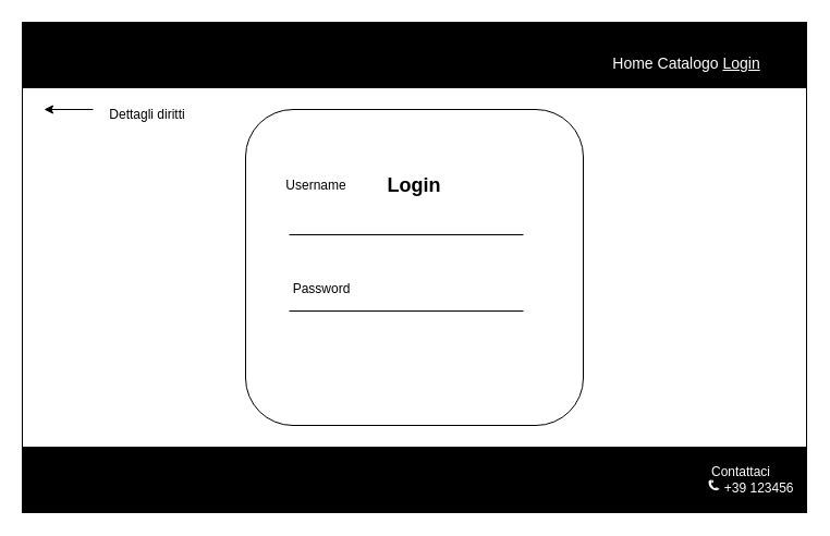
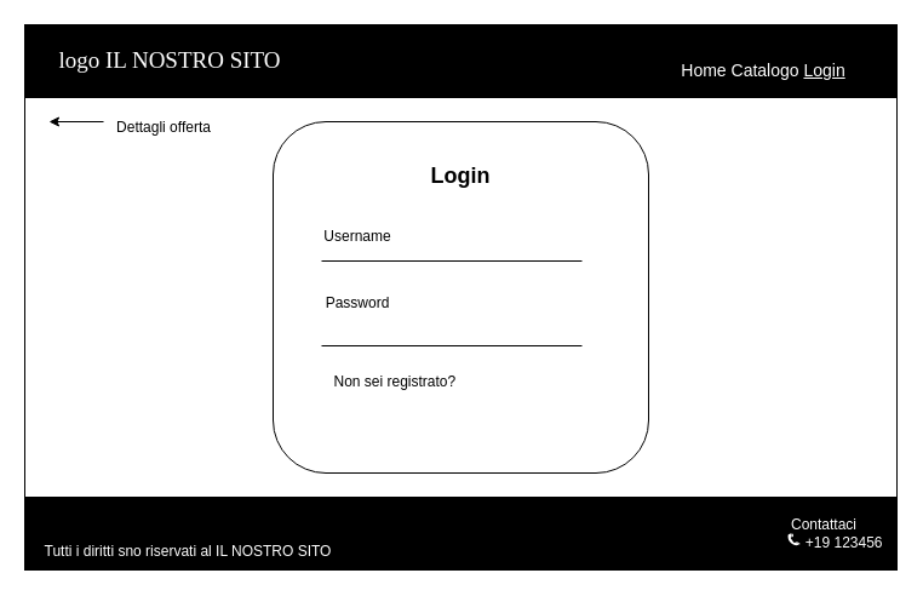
  <mxCell id="0" />
  <mxCell id="1" parent="0" />
  <mxCell id="2" value="" style="rounded=0;whiteSpace=wrap;html=1;" vertex="1" parent="1"><mxGeometry x="20" y="20" width="720" height="450" as="geometry" /></mxCell>
  <mxCell id="3" value="" style="rounded=0;whiteSpace=wrap;html=1;fillColor=#000000;" vertex="1" parent="1"><mxGeometry x="20" y="20" width="720" height="60" as="geometry" /></mxCell>
+ <mxCell id="4" value="logo IL NOSTRO SITO" style="text;html=1;strokeColor=none;fillColor=none;align=center;verticalAlign=middle;whiteSpace=wrap;rounded=0;fontColor=#FFFFFF;fontSize=19;fontStyle=0;fontFamily=Verdana;" vertex="1" parent="1"><mxGeometry x="30" y="27.5" width="220" height="45" as="geometry" /></mxCell>
  <mxCell id="5" value="Home Catalogo &lt;u&gt;Login&lt;/u&gt;" style="text;html=1;strokeColor=none;fillColor=none;align=center;verticalAlign=middle;whiteSpace=wrap;rounded=0;fontColor=#FFFFFF;fontSize=14;" vertex="1" parent="1"><mxGeometry x="540" y="42.5" width="180" height="30" as="geometry" /></mxCell>
  <mxCell id="6" value="&#10;&#10;&#10;" style="rounded=0;whiteSpace=wrap;html=1;fillColor=#000000;" vertex="1" parent="1"><mxGeometry x="20" y="410" width="720" height="60" as="geometry" /></mxCell>
- <mxCell id="8" value="Contattaci&lt;br&gt;&amp;nbsp; &amp;nbsp; &amp;nbsp; &amp;nbsp; &amp;nbsp; +39 123456" style="text;html=1;strokeColor=none;fillColor=none;align=center;verticalAlign=middle;whiteSpace=wrap;rounded=0;fontColor=#FFFFFF;" vertex="1" parent="1"><mxGeometry x="630" y="410" width="100" height="60" as="geometry" /></mxCell>
+ <mxCell id="7" value="Tutti i diritti sno riservati al IL NOSTRO SITO" style="text;html=1;strokeColor=none;fillColor=none;align=center;verticalAlign=middle;whiteSpace=wrap;rounded=0;fontColor=#FFFFFF;" vertex="1" parent="1"><mxGeometry x="20" y="440" width="270" height="30" as="geometry" /></mxCell>
+ <mxCell id="8" value="Contattaci&lt;br&gt;&amp;nbsp; &amp;nbsp; &amp;nbsp; &amp;nbsp; &amp;nbsp; +19 123456" style="text;html=1;strokeColor=none;fillColor=none;align=center;verticalAlign=middle;whiteSpace=wrap;rounded=0;fontColor=#FFFFFF;" vertex="1" parent="1"><mxGeometry x="630" y="410" width="100" height="60" as="geometry" /></mxCell>
  <mxCell id="9" value="" style="shape=mxgraph.signs.tech.telephone_3;html=1;pointerEvents=1;fillColor=#FFFFFF;strokeColor=none;verticalLabelPosition=bottom;verticalAlign=top;align=center;sketch=0;fontColor=#FFFFFF;" vertex="1" parent="1"><mxGeometry x="650" y="440" width="10" height="10" as="geometry" /></mxCell>
  <mxCell id="10" style="edgeStyle=orthogonalEdgeStyle;rounded=0;orthogonalLoop=1;jettySize=auto;html=1;exitX=0.5;exitY=1;exitDx=0;exitDy=0;" edge="1" parent="1" source="2" target="2"><mxGeometry relative="1" as="geometry" /></mxCell>
  <mxCell id="11" value="" style="rounded=1;whiteSpace=wrap;html=1;" vertex="1" parent="1"><mxGeometry x="225" y="100" width="310" height="290" as="geometry" /></mxCell>
- <mxCell id="12" value="Login" style="text;html=1;strokeColor=none;fillColor=none;align=center;verticalAlign=middle;whiteSpace=wrap;rounded=0;fontStyle=1;fontSize=18;" vertex="1" parent="1"><mxGeometry x="335" y="145" width="90" height="50" as="geometry" /></mxCell>
+ <mxCell id="12" value="Login" style="text;html=1;strokeColor=none;fillColor=none;align=center;verticalAlign=middle;whiteSpace=wrap;rounded=0;fontStyle=1;fontSize=18;" vertex="1" parent="1"><mxGeometry x="335" y="120" width="90" height="50" as="geometry" /></mxCell>
  <mxCell id="13" value="" style="line;strokeWidth=1;rotatable=0;dashed=0;labelPosition=right;align=left;verticalAlign=middle;spacingTop=0;spacingLeft=6;points=[];portConstraint=eastwest;" vertex="1" parent="1"><mxGeometry x="265" y="210" width="215" height="10" as="geometry" /></mxCell>
  <mxCell id="14" value="" style="line;strokeWidth=1;rotatable=0;dashed=0;labelPosition=right;align=left;verticalAlign=middle;spacingTop=0;spacingLeft=6;points=[];portConstraint=eastwest;" vertex="1" parent="1"><mxGeometry x="265" y="280" width="215" height="10" as="geometry" /></mxCell>
- <mxCell id="15" value="Username" style="text;html=1;strokeColor=none;fillColor=none;align=center;verticalAlign=middle;whiteSpace=wrap;rounded=0;" vertex="1" parent="1"><mxGeometry x="260" y="155" width="60" height="30" as="geometry" /></mxCell>
- <mxCell id="16" value="Password" style="text;html=1;strokeColor=none;fillColor=none;align=center;verticalAlign=middle;whiteSpace=wrap;rounded=0;" vertex="1" parent="1"><mxGeometry x="265" y="250" width="60" height="30" as="geometry" /></mxCell>
+ <mxCell id="15" value="Username" style="text;html=1;strokeColor=none;fillColor=none;align=center;verticalAlign=middle;whiteSpace=wrap;rounded=0;" vertex="1" parent="1"><mxGeometry x="265" y="180" width="60" height="30" as="geometry" /></mxCell>
+ <mxCell id="16" value="Password" style="text;html=1;strokeColor=none;fillColor=none;align=center;verticalAlign=middle;whiteSpace=wrap;rounded=0;" vertex="1" parent="1"><mxGeometry x="265" y="235" width="60" height="30" as="geometry" /></mxCell>
+ <mxCell id="17" value="Non sei registrato?&amp;nbsp;" style="text;html=1;strokeColor=none;fillColor=none;align=center;verticalAlign=middle;whiteSpace=wrap;rounded=0;" vertex="1" parent="1"><mxGeometry x="265" y="300" width="125" height="30" as="geometry" /></mxCell>
  <mxCell id="18" value="" style="endArrow=classic;html=1;rounded=0;" edge="1" parent="1"><mxGeometry width="50" height="50" relative="1" as="geometry"><mxPoint x="85" y="100" as="sourcePoint" /><mxPoint x="40" y="100" as="targetPoint" /></mxGeometry></mxCell>
- <mxCell id="19" value="Dettagli diritti" style="text;html=1;strokeColor=none;fillColor=none;align=center;verticalAlign=middle;whiteSpace=wrap;rounded=0;" vertex="1" parent="1"><mxGeometry x="80" y="90" width="110" height="30" as="geometry" /></mxCell>
+ <mxCell id="19" value="Dettagli offerta" style="text;html=1;strokeColor=none;fillColor=none;align=center;verticalAlign=middle;whiteSpace=wrap;rounded=0;" vertex="1" parent="1"><mxGeometry x="80" y="90" width="110" height="30" as="geometry" /></mxCell>
